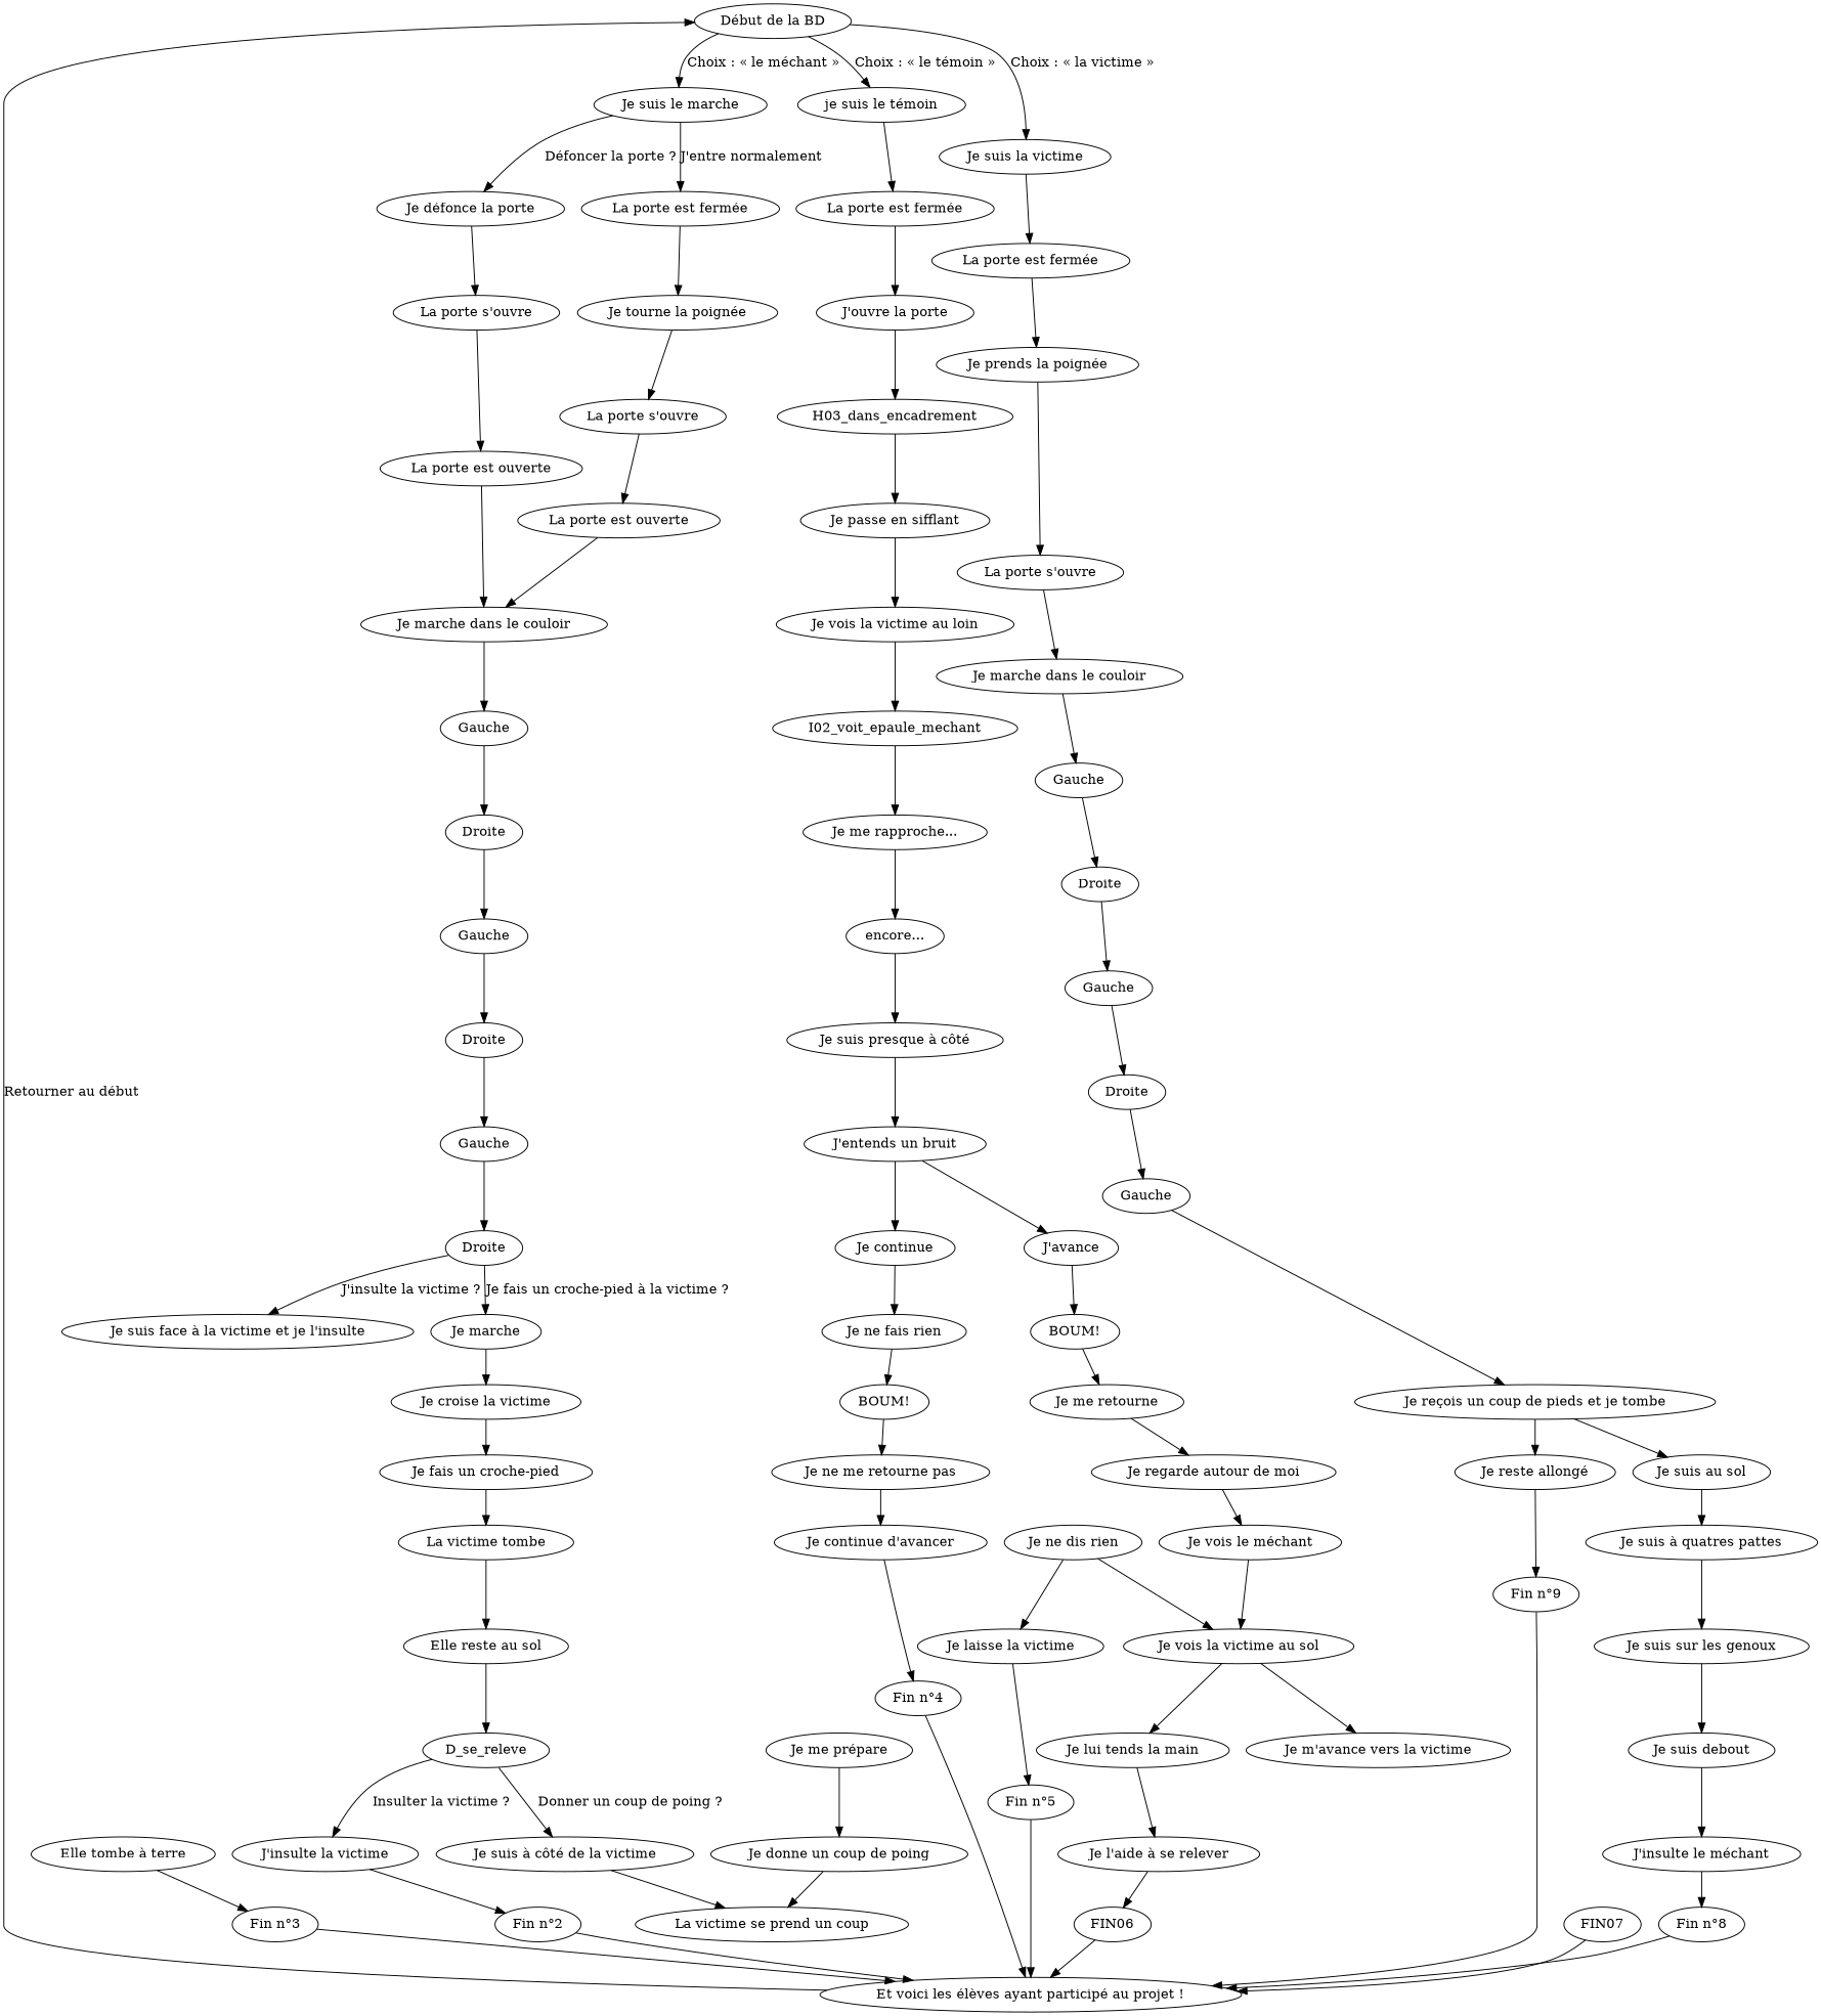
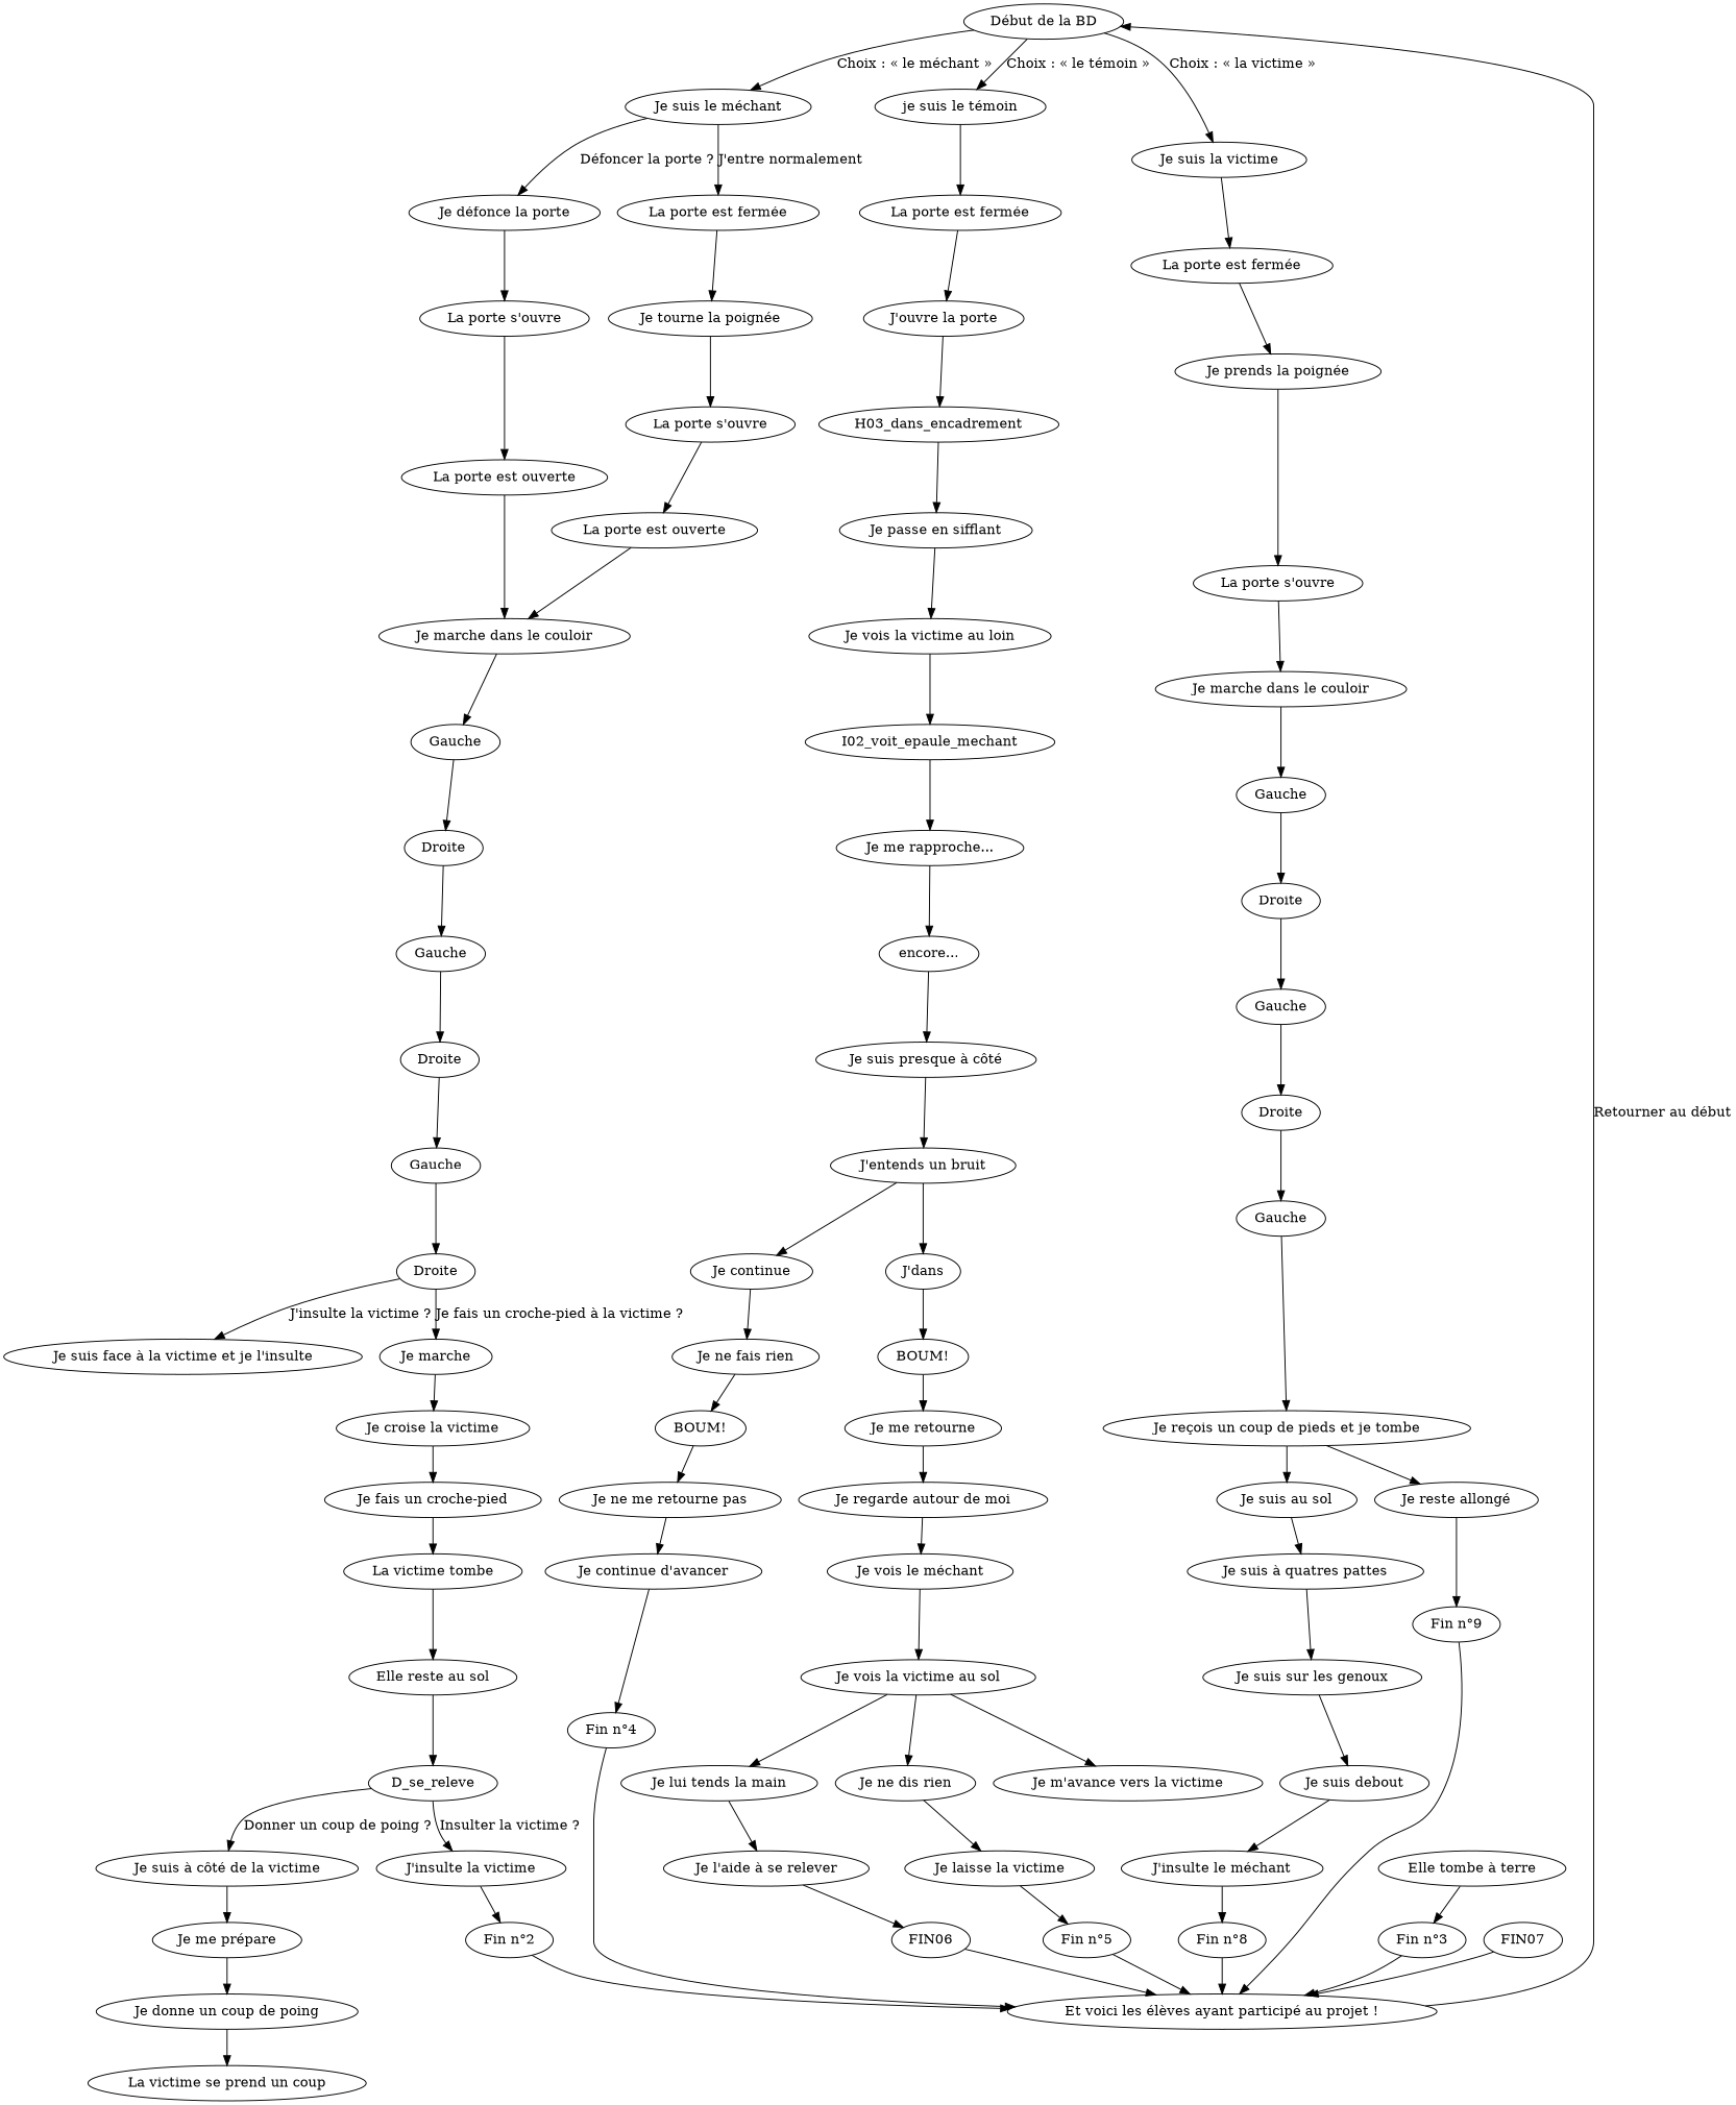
  strict digraph {
    edge [timeout=1]
    n1 [label="Début de la BD"]
-   n2 [label="Je suis le marche"]
+   n2 [label="Je suis le méchant"]
    n3 [label="je suis le témoin"]
    n4 [label="Je suis la victime"]
    n5 [label="Je défonce la porte"]
    n6 [label="La porte est fermée"]
    n7 [label="La porte est fermée"]
    n8 [label="La porte est fermée"]
    n9 [label="La porte s'ouvre"]
    n10 [label="Je tourne la poignée"]
    n11 [label="J'ouvre la porte"]
    n12 [label="Je prends la poignée"]
    n13 [label="La porte est ouverte"]
    n14 [label="Je marche dans le couloir"]
    n15 [label=Gauche]
    n16 [label="La porte s'ouvre"]
    n17 [label="La porte est ouverte"]
    n18 [label=Droite]
    n19 [label=Gauche]
    n20 [label=Droite]
    n21 [label=Gauche]
    n22 [label=Droite]
    n23 [label="Je suis face à la victime et je l'insulte"]
    n24 [label="Je marche"]
    n25 [label="Je croise la victime"]
    n26 [label="Je fais un croche-pied"]
    n27 [label="La victime tombe"]
    n28 [label="Elle reste au sol"]
    D_se_releve
    n30 [label="J'insulte la victime"]
    n31 [label="Je suis à côté de la victime"]
    n32 [label="Et voici les élèves ayant participé au projet !"]
    n33 [label="Fin n°2"]
    n34 [label="Je me prépare"]
    n35 [label="Je donne un coup de poing"]
    n36 [label="La victime se prend un coup"]
    n37 [label="Elle tombe à terre"]
    n38 [label="Fin n°3"]
    H03_dans_encadrement
    n40 [label="Je passe en sifflant"]
    n41 [label="Je vois la victime au loin"]
    I02_voit_epaule_mechant
    n43 [label="Je me rapproche..."]
    n44 [label="encore..."]
    n45 [label="Je suis presque à côté"]
    n46 [label="J'entends un bruit"]
-   n47 [label="J'avance"]
+   n47 [label="J'dans"]
    n48 [label="Je continue"]
    n49 [label="BOUM!"]
    n50 [label="Je ne fais rien"]
    n51 [label="Je me retourne"]
    n52 [label="Je regarde autour de moi"]
    n53 [label="Je vois le méchant"]
    n54 [label="Je vois la victime au sol"]
    n55 [label="Je ne dis rien"]
    n56 [label="Je m'avance vers la victime"]
    n57 [label="Je lui tends la main"]
    n58 [label="BOUM!"]
    n59 [label="Je ne me retourne pas"]
    n60 [label="Je continue d'avancer"]
    n61 [label="Fin n°4"]
    n62 [label="Je laisse la victime"]
    n63 [label="Fin n°5"]
    n64 [label="Je l'aide à se relever"]
    FIN06
    n66 [label="La porte s'ouvre"]
    n67 [label="Je marche dans le couloir"]
    n68 [label=Gauche]
    n69 [label=Droite]
    n70 [label=Gauche]
    n71 [label=Droite]
    n72 [label=Gauche]
    n73 [label="Je reçois un coup de pieds et je tombe"]
    n74 [label="Je suis au sol"]
    n75 [label="Je reste allongé"]
    n76 [label="Je suis à quatres pattes"]
    n77 [label="Fin n°9"]
    n78 [label="Je suis sur les genoux"]
    n79 [label="Je suis debout"]
    n80 [label="J'insulte le méchant"]
    n81 [label="Fin n°8"]
    FIN07
    n1 -> n2 [label="Choix : « le méchant »" timeout=15]
    n1 -> n3 [label="Choix : « le témoin »" timeout=""]
    n1 -> n4 [label="Choix : « la victime »" timeout=""]
    n2 -> n5 [label="Défoncer la porte ?" timeout=10]
    n2 -> n6 [label="J'entre normalement" timeout=""]
    n3 -> n7
    n4 -> n8
    n5 -> n9
    n6 -> n10
    n7 -> n11
    n8 -> n12
    n9 -> n13
    n10 -> n16
    n11 -> H03_dans_encadrement
    n12 -> n66
    n13 -> n14
    n14 -> n15
    n15 -> n18
    n16 -> n17
    n17 -> n14
    n18 -> n19
    n19 -> n20
    n20 -> n21
    n21 -> n22
    n22 -> n23 [label="J'insulte la victime ?" timeout=10]
    n22 -> n24 [label="Je fais un croche-pied à la victime ?" timeout=10]
    n24 -> n25
    n25 -> n26
    n26 -> n27
    n27 -> n28
    n28 -> D_se_releve
    D_se_releve -> n30 [label="Insulter la victime ?" timeout=10]
    D_se_releve -> n31 [label="Donner un coup de poing ?" timeout=10]
    n30 -> n33 [timeout=10]
-   n31 -> n36
+   n31 -> n34
    n32 -> n1 [label="Retourner au début" timeout=10]
    n33 -> n32 [timeout=10]
    n34 -> n35
    n35 -> n36
    n37 -> n38
    n38 -> n32 [timeout=10]
    H03_dans_encadrement -> n40
    n40 -> n41
    n41 -> I02_voit_epaule_mechant
    I02_voit_epaule_mechant -> n43
    n43 -> n44
    n44 -> n45
    n45 -> n46 [timeout=10]
    n46 -> n47 [timeout=10]
    n46 -> n48 [timeout=10]
    n47 -> n49
    n48 -> n50
    n49 -> n51
    n50 -> n58
    n51 -> n52
    n52 -> n53
    n53 -> n54
-   n55 -> n54 [timeout=10]
+   n54 -> n55 [timeout=10]
    n54 -> n56 [timeout=10]
    n54 -> n57
    n55 -> n62
    n57 -> n64
    n58 -> n59
    n59 -> n60
    n60 -> n61
    n61 -> n32 [timeout=10]
    n62 -> n63
    n63 -> n32 [timeout=10]
    n64 -> FIN06
    FIN06 -> n32 [timeout=10]
    n66 -> n67
    n67 -> n68
    n68 -> n69
    n69 -> n70
    n70 -> n71
    n71 -> n72
    n72 -> n73
    n73 -> n74 [timeout=10]
    n73 -> n75 [timeout=10]
    n74 -> n76
    n75 -> n77
    n76 -> n78
    n77 -> n32 [timeout=10]
    n78 -> n79
    n79 -> n80
    n80 -> n81
    n81 -> n32 [timeout=10]
    FIN07 -> n32 [timeout=10]
  }
